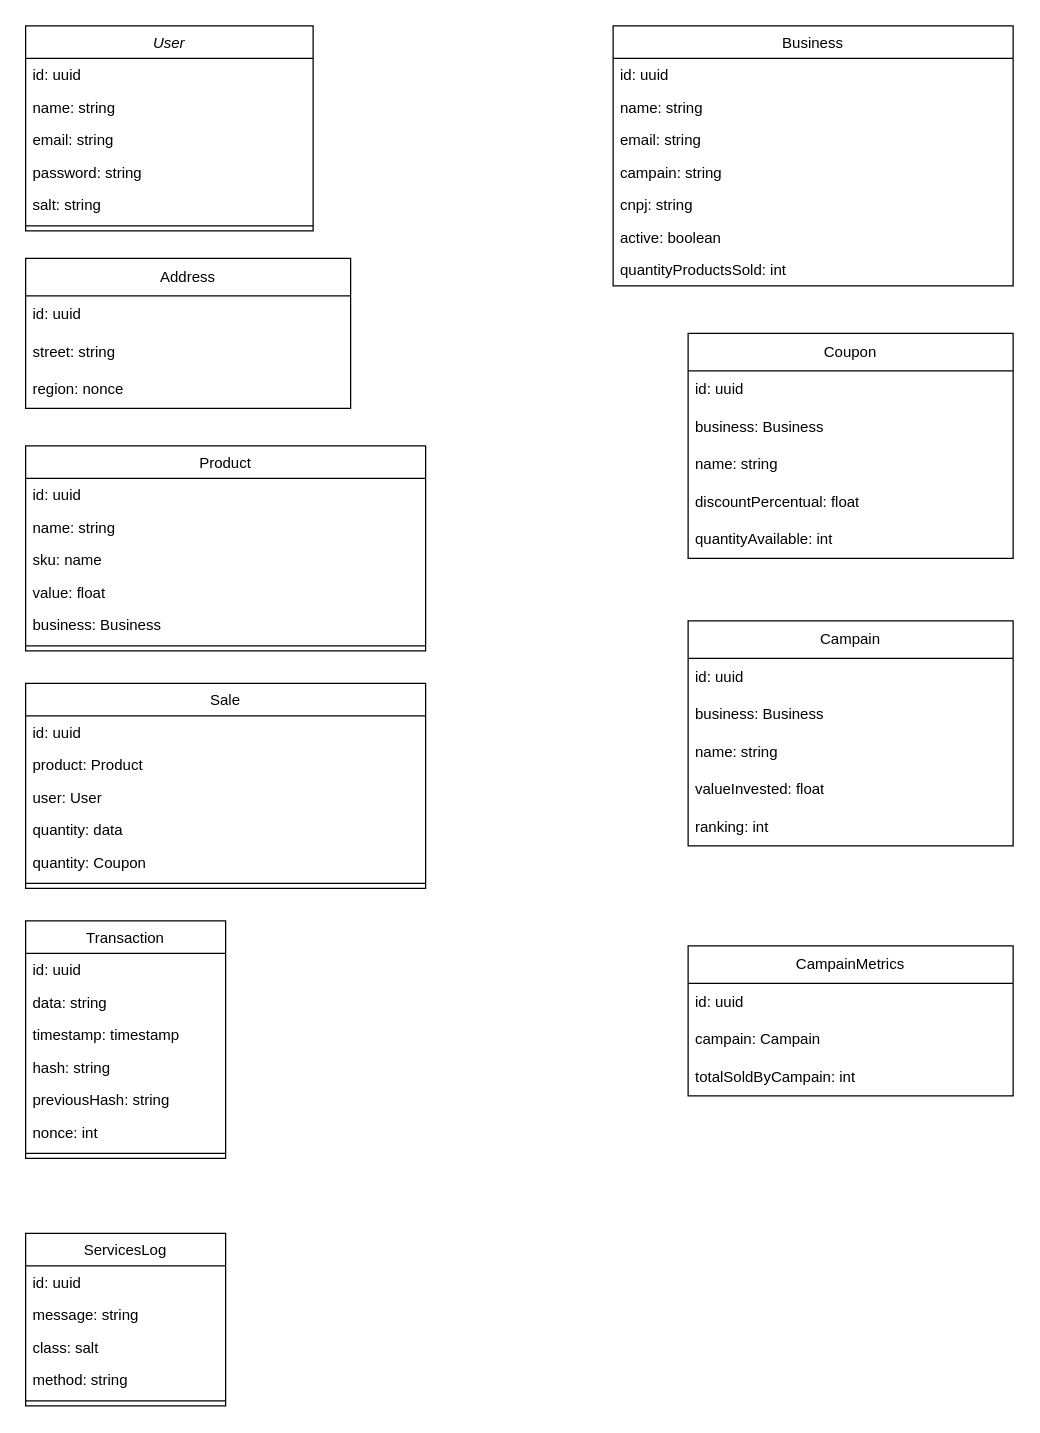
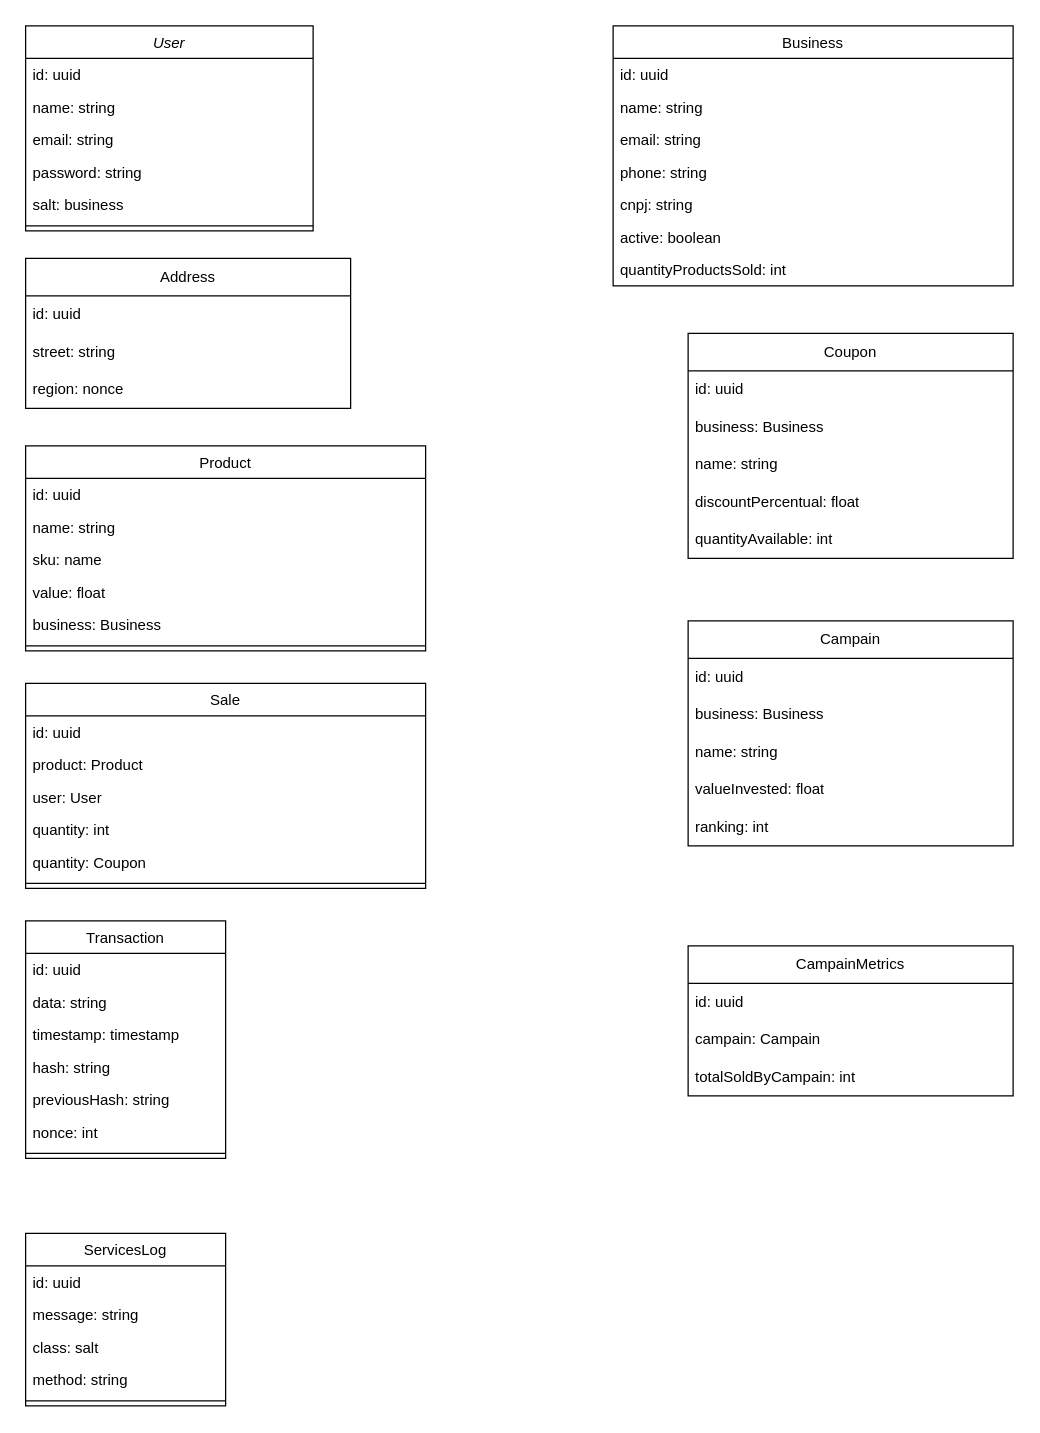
  <mxCell id="0" />
  <mxCell id="1" parent="0" />
  <mxCell id="2" value="User" style="swimlane;fontStyle=2;align=center;verticalAlign=top;childLayout=stackLayout;horizontal=1;startSize=26;horizontalStack=0;resizeParent=1;resizeLast=0;collapsible=1;marginBottom=0;rounded=0;shadow=0;strokeWidth=1;" parent="1" vertex="1"><mxGeometry x="20" y="20" width="230" height="164" as="geometry"><mxRectangle x="230" y="140" width="160" height="26" as="alternateBounds" /></mxGeometry></mxCell>
  <mxCell id="3" value="id: uuid" style="text;align=left;verticalAlign=top;spacingLeft=4;spacingRight=4;overflow=hidden;rotatable=0;points=[[0,0.5],[1,0.5]];portConstraint=eastwest;" parent="2" vertex="1"><mxGeometry y="26" width="230" height="26" as="geometry" /></mxCell>
  <mxCell id="4" value="name: string" style="text;align=left;verticalAlign=top;spacingLeft=4;spacingRight=4;overflow=hidden;rotatable=0;points=[[0,0.5],[1,0.5]];portConstraint=eastwest;rounded=0;shadow=0;html=0;" parent="2" vertex="1"><mxGeometry y="52" width="230" height="26" as="geometry" /></mxCell>
  <mxCell id="5" value="email: string" style="text;align=left;verticalAlign=top;spacingLeft=4;spacingRight=4;overflow=hidden;rotatable=0;points=[[0,0.5],[1,0.5]];portConstraint=eastwest;rounded=0;shadow=0;html=0;" parent="2" vertex="1"><mxGeometry y="78" width="230" height="26" as="geometry" /></mxCell>
  <mxCell id="6" value="password: string" style="text;align=left;verticalAlign=top;spacingLeft=4;spacingRight=4;overflow=hidden;rotatable=0;points=[[0,0.5],[1,0.5]];portConstraint=eastwest;rounded=0;shadow=0;html=0;" vertex="1" parent="2"><mxGeometry y="104" width="230" height="26" as="geometry" /></mxCell>
- <mxCell id="7" value="salt: string" style="text;align=left;verticalAlign=top;spacingLeft=4;spacingRight=4;overflow=hidden;rotatable=0;points=[[0,0.5],[1,0.5]];portConstraint=eastwest;rounded=0;shadow=0;html=0;" vertex="1" parent="2"><mxGeometry y="130" width="230" height="26" as="geometry" /></mxCell>
+ <mxCell id="7" value="salt: business" style="text;align=left;verticalAlign=top;spacingLeft=4;spacingRight=4;overflow=hidden;rotatable=0;points=[[0,0.5],[1,0.5]];portConstraint=eastwest;rounded=0;shadow=0;html=0;" vertex="1" parent="2"><mxGeometry y="130" width="230" height="26" as="geometry" /></mxCell>
  <mxCell id="8" value="" style="line;html=1;strokeWidth=1;align=left;verticalAlign=middle;spacingTop=-1;spacingLeft=3;spacingRight=3;rotatable=0;labelPosition=right;points=[];portConstraint=eastwest;" parent="2" vertex="1"><mxGeometry y="156" width="230" height="8" as="geometry" /></mxCell>
  <mxCell id="9" value="Product" style="swimlane;fontStyle=0;align=center;verticalAlign=top;childLayout=stackLayout;horizontal=1;startSize=26;horizontalStack=0;resizeParent=1;resizeLast=0;collapsible=1;marginBottom=0;rounded=0;shadow=0;strokeWidth=1;" parent="1" vertex="1"><mxGeometry x="20" y="356" width="320" height="164" as="geometry"><mxRectangle x="130" y="380" width="160" height="26" as="alternateBounds" /></mxGeometry></mxCell>
  <mxCell id="10" value="id: uuid" style="text;align=left;verticalAlign=top;spacingLeft=4;spacingRight=4;overflow=hidden;rotatable=0;points=[[0,0.5],[1,0.5]];portConstraint=eastwest;" parent="9" vertex="1"><mxGeometry y="26" width="320" height="26" as="geometry" /></mxCell>
  <mxCell id="11" value="name: string" style="text;align=left;verticalAlign=top;spacingLeft=4;spacingRight=4;overflow=hidden;rotatable=0;points=[[0,0.5],[1,0.5]];portConstraint=eastwest;rounded=0;shadow=0;html=0;" parent="9" vertex="1"><mxGeometry y="52" width="320" height="26" as="geometry" /></mxCell>
  <mxCell id="12" value="sku: name" style="text;align=left;verticalAlign=top;spacingLeft=4;spacingRight=4;overflow=hidden;rotatable=0;points=[[0,0.5],[1,0.5]];portConstraint=eastwest;rounded=0;shadow=0;html=0;" parent="9" vertex="1"><mxGeometry y="78" width="320" height="26" as="geometry" /></mxCell>
  <mxCell id="13" value="value: float" style="text;align=left;verticalAlign=top;spacingLeft=4;spacingRight=4;overflow=hidden;rotatable=0;points=[[0,0.5],[1,0.5]];portConstraint=eastwest;rounded=0;shadow=0;html=0;" parent="9" vertex="1"><mxGeometry y="104" width="320" height="26" as="geometry" /></mxCell>
  <mxCell id="14" value="business: Business" style="text;align=left;verticalAlign=top;spacingLeft=4;spacingRight=4;overflow=hidden;rotatable=0;points=[[0,0.5],[1,0.5]];portConstraint=eastwest;rounded=0;shadow=0;html=0;" vertex="1" parent="9"><mxGeometry y="130" width="320" height="26" as="geometry" /></mxCell>
  <mxCell id="15" value="" style="line;html=1;strokeWidth=1;align=left;verticalAlign=middle;spacingTop=-1;spacingLeft=3;spacingRight=3;rotatable=0;labelPosition=right;points=[];portConstraint=eastwest;" parent="9" vertex="1"><mxGeometry y="156" width="320" height="8" as="geometry" /></mxCell>
  <mxCell id="16" value="Transaction" style="swimlane;fontStyle=0;align=center;verticalAlign=top;childLayout=stackLayout;horizontal=1;startSize=26;horizontalStack=0;resizeParent=1;resizeLast=0;collapsible=1;marginBottom=0;rounded=0;shadow=0;strokeWidth=1;" parent="1" vertex="1"><mxGeometry x="20" y="736" width="160" height="190" as="geometry"><mxRectangle x="340" y="380" width="170" height="26" as="alternateBounds" /></mxGeometry></mxCell>
  <mxCell id="17" value="id: uuid" style="text;align=left;verticalAlign=top;spacingLeft=4;spacingRight=4;overflow=hidden;rotatable=0;points=[[0,0.5],[1,0.5]];portConstraint=eastwest;" parent="16" vertex="1"><mxGeometry y="26" width="160" height="26" as="geometry" /></mxCell>
  <mxCell id="18" value="data: string" style="text;align=left;verticalAlign=top;spacingLeft=4;spacingRight=4;overflow=hidden;rotatable=0;points=[[0,0.5],[1,0.5]];portConstraint=eastwest;" parent="16" vertex="1"><mxGeometry y="52" width="160" height="26" as="geometry" /></mxCell>
  <mxCell id="19" value="timestamp: timestamp" style="text;align=left;verticalAlign=top;spacingLeft=4;spacingRight=4;overflow=hidden;rotatable=0;points=[[0,0.5],[1,0.5]];portConstraint=eastwest;" parent="16" vertex="1"><mxGeometry y="78" width="160" height="26" as="geometry" /></mxCell>
  <mxCell id="20" value="hash: string" style="text;align=left;verticalAlign=top;spacingLeft=4;spacingRight=4;overflow=hidden;rotatable=0;points=[[0,0.5],[1,0.5]];portConstraint=eastwest;" parent="16" vertex="1"><mxGeometry y="104" width="160" height="26" as="geometry" /></mxCell>
  <mxCell id="21" value="previousHash: string" style="text;align=left;verticalAlign=top;spacingLeft=4;spacingRight=4;overflow=hidden;rotatable=0;points=[[0,0.5],[1,0.5]];portConstraint=eastwest;" parent="16" vertex="1"><mxGeometry y="130" width="160" height="26" as="geometry" /></mxCell>
  <mxCell id="22" value="nonce: int" style="text;align=left;verticalAlign=top;spacingLeft=4;spacingRight=4;overflow=hidden;rotatable=0;points=[[0,0.5],[1,0.5]];portConstraint=eastwest;" parent="16" vertex="1"><mxGeometry y="156" width="160" height="26" as="geometry" /></mxCell>
  <mxCell id="23" value="" style="line;html=1;strokeWidth=1;align=left;verticalAlign=middle;spacingTop=-1;spacingLeft=3;spacingRight=3;rotatable=0;labelPosition=right;points=[];portConstraint=eastwest;" parent="16" vertex="1"><mxGeometry y="182" width="160" height="8" as="geometry" /></mxCell>
  <mxCell id="24" value="Address" style="swimlane;fontStyle=0;childLayout=stackLayout;horizontal=1;startSize=30;horizontalStack=0;resizeParent=1;resizeParentMax=0;resizeLast=0;collapsible=1;marginBottom=0;whiteSpace=wrap;html=1;" parent="1" vertex="1"><mxGeometry x="20" y="206" width="260" height="120" as="geometry" /></mxCell>
  <mxCell id="25" value="id: uuid" style="text;strokeColor=none;fillColor=none;align=left;verticalAlign=middle;spacingLeft=4;spacingRight=4;overflow=hidden;points=[[0,0.5],[1,0.5]];portConstraint=eastwest;rotatable=0;whiteSpace=wrap;html=1;" parent="24" vertex="1"><mxGeometry y="30" width="260" height="30" as="geometry" /></mxCell>
  <mxCell id="26" value="street: string" style="text;strokeColor=none;fillColor=none;align=left;verticalAlign=middle;spacingLeft=4;spacingRight=4;overflow=hidden;points=[[0,0.5],[1,0.5]];portConstraint=eastwest;rotatable=0;whiteSpace=wrap;html=1;" parent="24" vertex="1"><mxGeometry y="60" width="260" height="30" as="geometry" /></mxCell>
  <mxCell id="27" value="region: nonce" style="text;strokeColor=none;fillColor=none;align=left;verticalAlign=middle;spacingLeft=4;spacingRight=4;overflow=hidden;points=[[0,0.5],[1,0.5]];portConstraint=eastwest;rotatable=0;whiteSpace=wrap;html=1;" parent="24" vertex="1"><mxGeometry y="90" width="260" height="30" as="geometry" /></mxCell>
  <mxCell id="28" value="ServicesLog" style="swimlane;fontStyle=0;align=center;verticalAlign=top;childLayout=stackLayout;horizontal=1;startSize=26;horizontalStack=0;resizeParent=1;resizeLast=0;collapsible=1;marginBottom=0;rounded=0;shadow=0;strokeWidth=1;" parent="1" vertex="1"><mxGeometry x="20" y="986" width="160" height="138" as="geometry"><mxRectangle x="340" y="380" width="170" height="26" as="alternateBounds" /></mxGeometry></mxCell>
  <mxCell id="29" value="id: uuid" style="text;align=left;verticalAlign=top;spacingLeft=4;spacingRight=4;overflow=hidden;rotatable=0;points=[[0,0.5],[1,0.5]];portConstraint=eastwest;" parent="28" vertex="1"><mxGeometry y="26" width="160" height="26" as="geometry" /></mxCell>
  <mxCell id="30" value="message: string" style="text;align=left;verticalAlign=top;spacingLeft=4;spacingRight=4;overflow=hidden;rotatable=0;points=[[0,0.5],[1,0.5]];portConstraint=eastwest;" parent="28" vertex="1"><mxGeometry y="52" width="160" height="26" as="geometry" /></mxCell>
  <mxCell id="31" value="class: salt" style="text;align=left;verticalAlign=top;spacingLeft=4;spacingRight=4;overflow=hidden;rotatable=0;points=[[0,0.5],[1,0.5]];portConstraint=eastwest;" parent="28" vertex="1"><mxGeometry y="78" width="160" height="26" as="geometry" /></mxCell>
  <mxCell id="32" value="method: string" style="text;align=left;verticalAlign=top;spacingLeft=4;spacingRight=4;overflow=hidden;rotatable=0;points=[[0,0.5],[1,0.5]];portConstraint=eastwest;" parent="28" vertex="1"><mxGeometry y="104" width="160" height="26" as="geometry" /></mxCell>
  <mxCell id="33" value="" style="line;html=1;strokeWidth=1;align=left;verticalAlign=middle;spacingTop=-1;spacingLeft=3;spacingRight=3;rotatable=0;labelPosition=right;points=[];portConstraint=eastwest;" parent="28" vertex="1"><mxGeometry y="130" width="160" height="8" as="geometry" /></mxCell>
  <mxCell id="34" value="Sale" style="swimlane;fontStyle=0;align=center;verticalAlign=top;childLayout=stackLayout;horizontal=1;startSize=26;horizontalStack=0;resizeParent=1;resizeLast=0;collapsible=1;marginBottom=0;rounded=0;shadow=0;strokeWidth=1;" parent="1" vertex="1"><mxGeometry x="20" y="546" width="320" height="164" as="geometry"><mxRectangle x="130" y="380" width="160" height="26" as="alternateBounds" /></mxGeometry></mxCell>
  <mxCell id="35" value="id: uuid" style="text;align=left;verticalAlign=top;spacingLeft=4;spacingRight=4;overflow=hidden;rotatable=0;points=[[0,0.5],[1,0.5]];portConstraint=eastwest;" parent="34" vertex="1"><mxGeometry y="26" width="320" height="26" as="geometry" /></mxCell>
  <mxCell id="36" value="product: Product" style="text;align=left;verticalAlign=top;spacingLeft=4;spacingRight=4;overflow=hidden;rotatable=0;points=[[0,0.5],[1,0.5]];portConstraint=eastwest;rounded=0;shadow=0;html=0;" parent="34" vertex="1"><mxGeometry y="52" width="320" height="26" as="geometry" /></mxCell>
  <mxCell id="37" value="user: User" style="text;align=left;verticalAlign=top;spacingLeft=4;spacingRight=4;overflow=hidden;rotatable=0;points=[[0,0.5],[1,0.5]];portConstraint=eastwest;rounded=0;shadow=0;html=0;" parent="34" vertex="1"><mxGeometry y="78" width="320" height="26" as="geometry" /></mxCell>
- <mxCell id="38" value="quantity: data" style="text;align=left;verticalAlign=top;spacingLeft=4;spacingRight=4;overflow=hidden;rotatable=0;points=[[0,0.5],[1,0.5]];portConstraint=eastwest;rounded=0;shadow=0;html=0;" parent="34" vertex="1"><mxGeometry y="104" width="320" height="26" as="geometry" /></mxCell>
+ <mxCell id="38" value="quantity: int" style="text;align=left;verticalAlign=top;spacingLeft=4;spacingRight=4;overflow=hidden;rotatable=0;points=[[0,0.5],[1,0.5]];portConstraint=eastwest;rounded=0;shadow=0;html=0;" parent="34" vertex="1"><mxGeometry y="104" width="320" height="26" as="geometry" /></mxCell>
  <mxCell id="39" value="quantity: Coupon" style="text;align=left;verticalAlign=top;spacingLeft=4;spacingRight=4;overflow=hidden;rotatable=0;points=[[0,0.5],[1,0.5]];portConstraint=eastwest;rounded=0;shadow=0;html=0;" vertex="1" parent="34"><mxGeometry y="130" width="320" height="26" as="geometry" /></mxCell>
  <mxCell id="40" value="" style="line;html=1;strokeWidth=1;align=left;verticalAlign=middle;spacingTop=-1;spacingLeft=3;spacingRight=3;rotatable=0;labelPosition=right;points=[];portConstraint=eastwest;" parent="34" vertex="1"><mxGeometry y="156" width="320" height="8" as="geometry" /></mxCell>
  <mxCell id="41" value="Business" style="swimlane;fontStyle=0;align=center;verticalAlign=top;childLayout=stackLayout;horizontal=1;startSize=26;horizontalStack=0;resizeParent=1;resizeLast=0;collapsible=1;marginBottom=0;rounded=0;shadow=0;strokeWidth=1;" vertex="1" parent="1"><mxGeometry x="490" y="20" width="320" height="208" as="geometry"><mxRectangle x="130" y="380" width="160" height="26" as="alternateBounds" /></mxGeometry></mxCell>
  <mxCell id="42" value="id: uuid" style="text;align=left;verticalAlign=top;spacingLeft=4;spacingRight=4;overflow=hidden;rotatable=0;points=[[0,0.5],[1,0.5]];portConstraint=eastwest;" vertex="1" parent="41"><mxGeometry y="26" width="320" height="26" as="geometry" /></mxCell>
  <mxCell id="43" value="name: string" style="text;align=left;verticalAlign=top;spacingLeft=4;spacingRight=4;overflow=hidden;rotatable=0;points=[[0,0.5],[1,0.5]];portConstraint=eastwest;rounded=0;shadow=0;html=0;" vertex="1" parent="41"><mxGeometry y="52" width="320" height="26" as="geometry" /></mxCell>
  <mxCell id="44" value="email: string" style="text;align=left;verticalAlign=top;spacingLeft=4;spacingRight=4;overflow=hidden;rotatable=0;points=[[0,0.5],[1,0.5]];portConstraint=eastwest;rounded=0;shadow=0;html=0;" vertex="1" parent="41"><mxGeometry y="78" width="320" height="26" as="geometry" /></mxCell>
- <mxCell id="45" value="campain: string" style="text;align=left;verticalAlign=top;spacingLeft=4;spacingRight=4;overflow=hidden;rotatable=0;points=[[0,0.5],[1,0.5]];portConstraint=eastwest;rounded=0;shadow=0;html=0;" vertex="1" parent="41"><mxGeometry y="104" width="320" height="26" as="geometry" /></mxCell>
+ <mxCell id="45" value="phone: string" style="text;align=left;verticalAlign=top;spacingLeft=4;spacingRight=4;overflow=hidden;rotatable=0;points=[[0,0.5],[1,0.5]];portConstraint=eastwest;rounded=0;shadow=0;html=0;" vertex="1" parent="41"><mxGeometry y="104" width="320" height="26" as="geometry" /></mxCell>
  <mxCell id="46" value="cnpj: string" style="text;align=left;verticalAlign=top;spacingLeft=4;spacingRight=4;overflow=hidden;rotatable=0;points=[[0,0.5],[1,0.5]];portConstraint=eastwest;rounded=0;shadow=0;html=0;" vertex="1" parent="41"><mxGeometry y="130" width="320" height="26" as="geometry" /></mxCell>
  <mxCell id="47" value="active: boolean" style="text;align=left;verticalAlign=top;spacingLeft=4;spacingRight=4;overflow=hidden;rotatable=0;points=[[0,0.5],[1,0.5]];portConstraint=eastwest;rounded=0;shadow=0;html=0;" vertex="1" parent="41"><mxGeometry y="156" width="320" height="26" as="geometry" /></mxCell>
  <mxCell id="48" value="quantityProductsSold: int" style="text;align=left;verticalAlign=top;spacingLeft=4;spacingRight=4;overflow=hidden;rotatable=0;points=[[0,0.5],[1,0.5]];portConstraint=eastwest;rounded=0;shadow=0;html=0;" vertex="1" parent="41"><mxGeometry y="182" width="320" height="26" as="geometry" /></mxCell>
  <mxCell id="49" value="Coupon" style="swimlane;fontStyle=0;childLayout=stackLayout;horizontal=1;startSize=30;horizontalStack=0;resizeParent=1;resizeParentMax=0;resizeLast=0;collapsible=1;marginBottom=0;whiteSpace=wrap;html=1;" vertex="1" parent="1"><mxGeometry x="550" y="266" width="260" height="180" as="geometry" /></mxCell>
  <mxCell id="50" value="id: uuid" style="text;strokeColor=none;fillColor=none;align=left;verticalAlign=middle;spacingLeft=4;spacingRight=4;overflow=hidden;points=[[0,0.5],[1,0.5]];portConstraint=eastwest;rotatable=0;whiteSpace=wrap;html=1;" vertex="1" parent="49"><mxGeometry y="30" width="260" height="30" as="geometry" /></mxCell>
  <mxCell id="51" value="business: Business" style="text;strokeColor=none;fillColor=none;align=left;verticalAlign=middle;spacingLeft=4;spacingRight=4;overflow=hidden;points=[[0,0.5],[1,0.5]];portConstraint=eastwest;rotatable=0;whiteSpace=wrap;html=1;" vertex="1" parent="49"><mxGeometry y="60" width="260" height="30" as="geometry" /></mxCell>
  <mxCell id="52" value="name: string" style="text;strokeColor=none;fillColor=none;align=left;verticalAlign=middle;spacingLeft=4;spacingRight=4;overflow=hidden;points=[[0,0.5],[1,0.5]];portConstraint=eastwest;rotatable=0;whiteSpace=wrap;html=1;" vertex="1" parent="49"><mxGeometry y="90" width="260" height="30" as="geometry" /></mxCell>
  <mxCell id="53" value="discountPercentual: float" style="text;strokeColor=none;fillColor=none;align=left;verticalAlign=middle;spacingLeft=4;spacingRight=4;overflow=hidden;points=[[0,0.5],[1,0.5]];portConstraint=eastwest;rotatable=0;whiteSpace=wrap;html=1;" vertex="1" parent="49"><mxGeometry y="120" width="260" height="30" as="geometry" /></mxCell>
  <mxCell id="54" value="quantityAvailable: int" style="text;strokeColor=none;fillColor=none;align=left;verticalAlign=middle;spacingLeft=4;spacingRight=4;overflow=hidden;points=[[0,0.5],[1,0.5]];portConstraint=eastwest;rotatable=0;whiteSpace=wrap;html=1;" vertex="1" parent="49"><mxGeometry y="150" width="260" height="30" as="geometry" /></mxCell>
  <mxCell id="55" value="Campain" style="swimlane;fontStyle=0;childLayout=stackLayout;horizontal=1;startSize=30;horizontalStack=0;resizeParent=1;resizeParentMax=0;resizeLast=0;collapsible=1;marginBottom=0;whiteSpace=wrap;html=1;" vertex="1" parent="1"><mxGeometry x="550" y="496" width="260" height="180" as="geometry" /></mxCell>
  <mxCell id="56" value="id: uuid" style="text;strokeColor=none;fillColor=none;align=left;verticalAlign=middle;spacingLeft=4;spacingRight=4;overflow=hidden;points=[[0,0.5],[1,0.5]];portConstraint=eastwest;rotatable=0;whiteSpace=wrap;html=1;" vertex="1" parent="55"><mxGeometry y="30" width="260" height="30" as="geometry" /></mxCell>
  <mxCell id="57" value="business: Business" style="text;strokeColor=none;fillColor=none;align=left;verticalAlign=middle;spacingLeft=4;spacingRight=4;overflow=hidden;points=[[0,0.5],[1,0.5]];portConstraint=eastwest;rotatable=0;whiteSpace=wrap;html=1;" vertex="1" parent="55"><mxGeometry y="60" width="260" height="30" as="geometry" /></mxCell>
  <mxCell id="58" value="name: string" style="text;strokeColor=none;fillColor=none;align=left;verticalAlign=middle;spacingLeft=4;spacingRight=4;overflow=hidden;points=[[0,0.5],[1,0.5]];portConstraint=eastwest;rotatable=0;whiteSpace=wrap;html=1;" vertex="1" parent="55"><mxGeometry y="90" width="260" height="30" as="geometry" /></mxCell>
  <mxCell id="59" value="valueInvested: float" style="text;strokeColor=none;fillColor=none;align=left;verticalAlign=middle;spacingLeft=4;spacingRight=4;overflow=hidden;points=[[0,0.5],[1,0.5]];portConstraint=eastwest;rotatable=0;whiteSpace=wrap;html=1;" vertex="1" parent="55"><mxGeometry y="120" width="260" height="30" as="geometry" /></mxCell>
  <mxCell id="60" value="ranking: int" style="text;strokeColor=none;fillColor=none;align=left;verticalAlign=middle;spacingLeft=4;spacingRight=4;overflow=hidden;points=[[0,0.5],[1,0.5]];portConstraint=eastwest;rotatable=0;whiteSpace=wrap;html=1;" vertex="1" parent="55"><mxGeometry y="150" width="260" height="30" as="geometry" /></mxCell>
  <mxCell id="61" value="CampainMetrics" style="swimlane;fontStyle=0;childLayout=stackLayout;horizontal=1;startSize=30;horizontalStack=0;resizeParent=1;resizeParentMax=0;resizeLast=0;collapsible=1;marginBottom=0;whiteSpace=wrap;html=1;" vertex="1" parent="1"><mxGeometry x="550" y="756" width="260" height="120" as="geometry" /></mxCell>
  <mxCell id="62" value="id: uuid" style="text;strokeColor=none;fillColor=none;align=left;verticalAlign=middle;spacingLeft=4;spacingRight=4;overflow=hidden;points=[[0,0.5],[1,0.5]];portConstraint=eastwest;rotatable=0;whiteSpace=wrap;html=1;" vertex="1" parent="61"><mxGeometry y="30" width="260" height="30" as="geometry" /></mxCell>
  <mxCell id="63" value="campain: Campain" style="text;strokeColor=none;fillColor=none;align=left;verticalAlign=middle;spacingLeft=4;spacingRight=4;overflow=hidden;points=[[0,0.5],[1,0.5]];portConstraint=eastwest;rotatable=0;whiteSpace=wrap;html=1;" vertex="1" parent="61"><mxGeometry y="60" width="260" height="30" as="geometry" /></mxCell>
  <mxCell id="64" value="totalSoldByCampain: int" style="text;strokeColor=none;fillColor=none;align=left;verticalAlign=middle;spacingLeft=4;spacingRight=4;overflow=hidden;points=[[0,0.5],[1,0.5]];portConstraint=eastwest;rotatable=0;whiteSpace=wrap;html=1;" vertex="1" parent="61"><mxGeometry y="90" width="260" height="30" as="geometry" /></mxCell>
